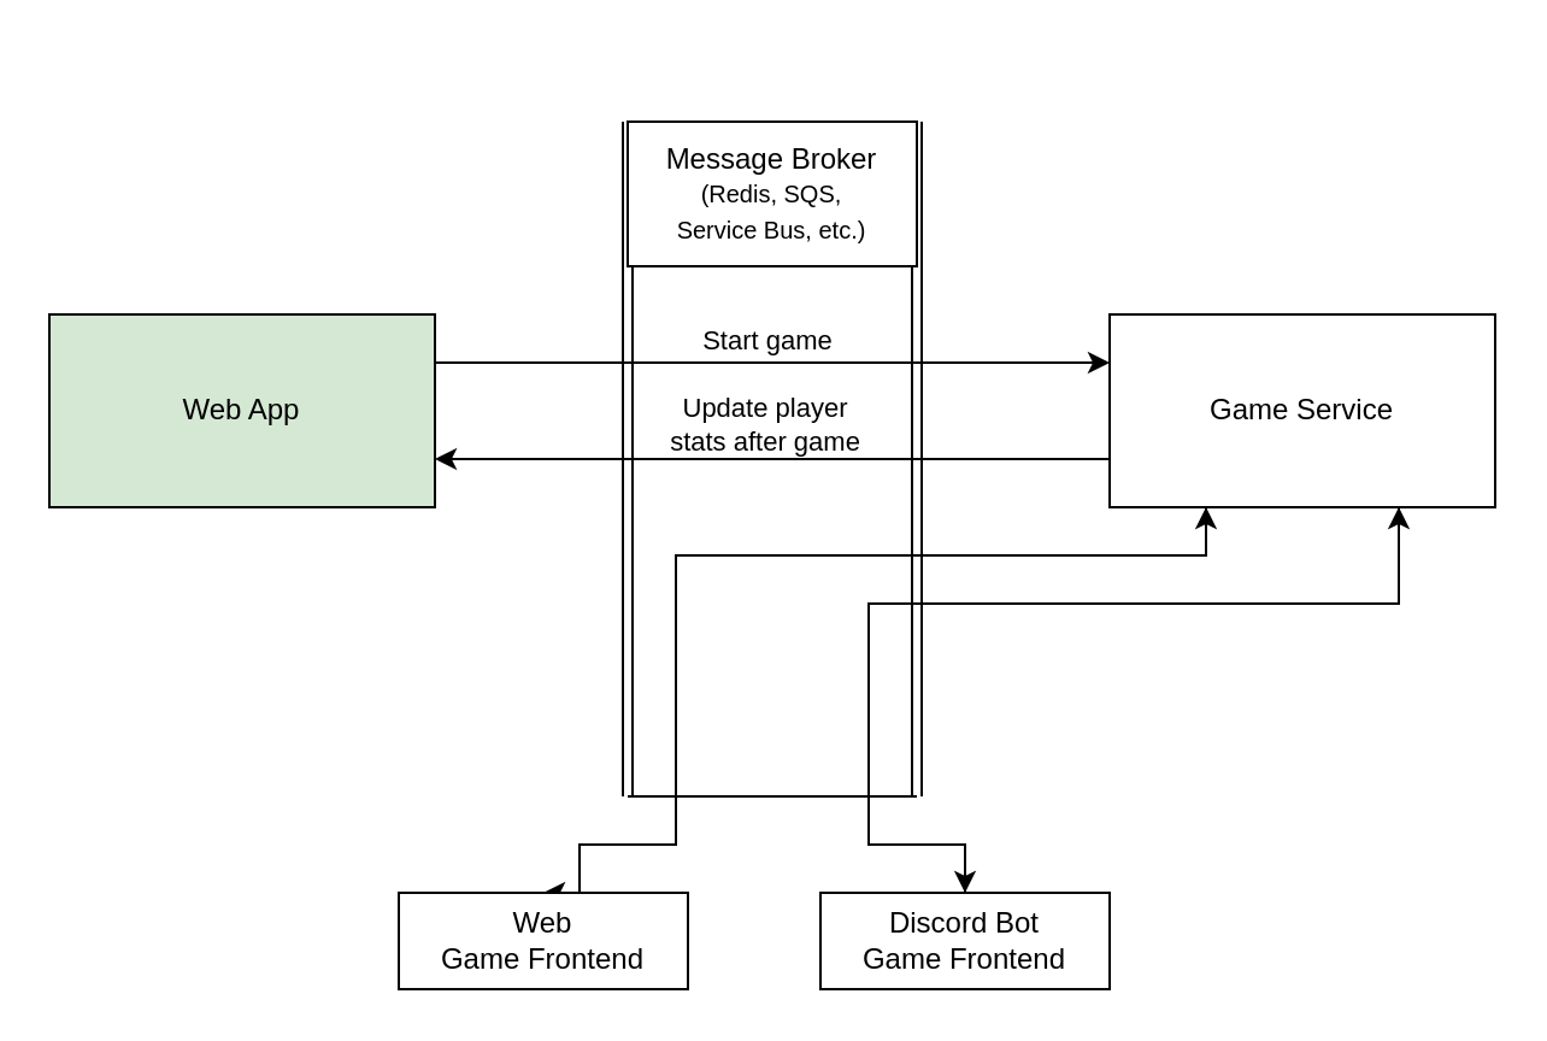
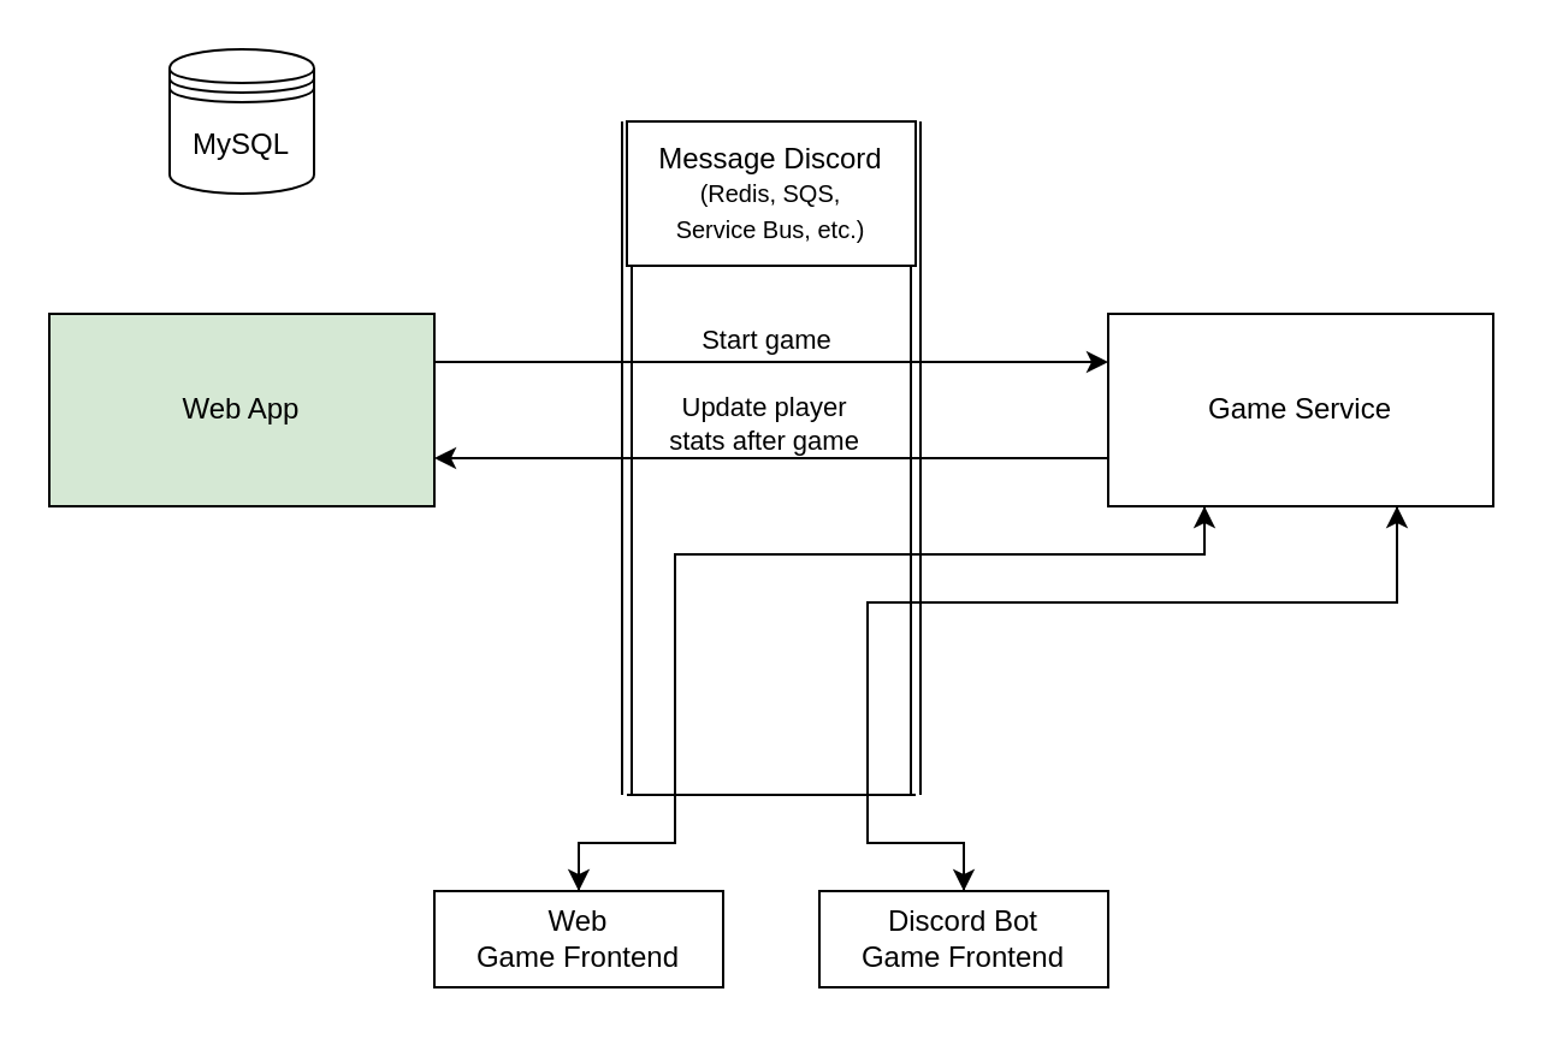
  <mxCell id="0" />
  <mxCell id="1" parent="0" />
  <mxCell id="2" style="edgeStyle=orthogonalEdgeStyle;rounded=0;orthogonalLoop=1;jettySize=auto;html=1;exitX=1;exitY=0.25;exitDx=0;exitDy=0;entryX=0;entryY=0.25;entryDx=0;entryDy=0;" parent="1" source="4" target="9" edge="1"><mxGeometry relative="1" as="geometry" /></mxCell>
  <mxCell id="3" value="Start game" style="edgeLabel;html=1;align=center;verticalAlign=middle;resizable=0;points=[];" parent="2" vertex="1" connectable="0"><mxGeometry x="-0.189" relative="1" as="geometry"><mxPoint x="23" y="-10" as="offset" /></mxGeometry></mxCell>
  <mxCell id="4" value="Web App" style="rounded=0;whiteSpace=wrap;html=1;fillColor=#d5e8d4;" parent="1" vertex="1"><mxGeometry x="20" y="130" width="160" height="80" as="geometry" /></mxCell>
  <mxCell id="5" style="edgeStyle=orthogonalEdgeStyle;rounded=0;orthogonalLoop=1;jettySize=auto;html=1;exitX=0;exitY=0.75;exitDx=0;exitDy=0;entryX=1;entryY=0.75;entryDx=0;entryDy=0;" parent="1" source="9" target="4" edge="1"><mxGeometry relative="1" as="geometry" /></mxCell>
  <mxCell id="6" value="Update player&lt;br&gt;stats after game" style="edgeLabel;html=1;align=center;verticalAlign=middle;resizable=0;points=[];" parent="5" vertex="1" connectable="0"><mxGeometry x="0.133" y="-3" relative="1" as="geometry"><mxPoint x="15" y="-12" as="offset" /></mxGeometry></mxCell>
  <mxCell id="7" style="edgeStyle=orthogonalEdgeStyle;rounded=0;orthogonalLoop=1;jettySize=auto;html=1;exitX=0.25;exitY=1;exitDx=0;exitDy=0;entryX=0.5;entryY=0;entryDx=0;entryDy=0;" edge="1" parent="1" source="9" target="16"><mxGeometry relative="1" as="geometry"><Array as="points"><mxPoint x="500" y="230" /><mxPoint x="280" y="230" /><mxPoint x="280" y="350" /><mxPoint x="240" y="350" /></Array></mxGeometry></mxCell>
  <mxCell id="8" style="edgeStyle=orthogonalEdgeStyle;rounded=0;orthogonalLoop=1;jettySize=auto;html=1;exitX=0.75;exitY=1;exitDx=0;exitDy=0;entryX=0.5;entryY=0;entryDx=0;entryDy=0;" edge="1" parent="1" source="9" target="18"><mxGeometry relative="1" as="geometry"><Array as="points"><mxPoint x="580" y="250" /><mxPoint x="360" y="250" /><mxPoint x="360" y="350" /><mxPoint x="400" y="350" /></Array></mxGeometry></mxCell>
  <mxCell id="9" value="Game Service" style="rounded=0;whiteSpace=wrap;html=1;" parent="1" vertex="1"><mxGeometry x="460" y="130" width="160" height="80" as="geometry" /></mxCell>
+ <mxCell id="10" value="MySQL" style="shape=datastore;whiteSpace=wrap;html=1;" parent="1" vertex="1"><mxGeometry x="70" y="20" width="60" height="60" as="geometry" /></mxCell>
  <mxCell id="11" value="" style="shape=link;html=1;rounded=0;" parent="1" edge="1"><mxGeometry width="100" relative="1" as="geometry"><mxPoint x="260" y="330" as="sourcePoint" /><mxPoint x="260" y="50" as="targetPoint" /></mxGeometry></mxCell>
  <mxCell id="12" value="" style="shape=link;html=1;rounded=0;" parent="1" edge="1"><mxGeometry width="100" relative="1" as="geometry"><mxPoint x="380" y="330" as="sourcePoint" /><mxPoint x="380" y="50" as="targetPoint" /></mxGeometry></mxCell>
- <mxCell id="13" value="Message Broker&lt;br&gt;&lt;font style=&quot;font-size: 10px;&quot;&gt;(Redis, SQS,&lt;br&gt;Service Bus, etc.)&lt;/font&gt;" style="rounded=0;whiteSpace=wrap;html=1;" parent="1" vertex="1"><mxGeometry x="260" y="50" width="120" height="60" as="geometry" /></mxCell>
+ <mxCell id="13" value="Message Discord&lt;br&gt;&lt;font style=&quot;font-size: 10px;&quot;&gt;(Redis, SQS,&lt;br&gt;Service Bus, etc.)&lt;/font&gt;" style="rounded=0;whiteSpace=wrap;html=1;" parent="1" vertex="1"><mxGeometry x="260" y="50" width="120" height="60" as="geometry" /></mxCell>
  <mxCell id="14" value="" style="endArrow=none;html=1;rounded=0;" parent="1" edge="1"><mxGeometry width="50" height="50" relative="1" as="geometry"><mxPoint x="260" y="330" as="sourcePoint" /><mxPoint x="380" y="330" as="targetPoint" /></mxGeometry></mxCell>
  <mxCell id="15" style="edgeStyle=orthogonalEdgeStyle;rounded=0;orthogonalLoop=1;jettySize=auto;html=1;exitX=0.5;exitY=0;exitDx=0;exitDy=0;entryX=0.25;entryY=1;entryDx=0;entryDy=0;" edge="1" parent="1" source="16" target="9"><mxGeometry relative="1" as="geometry"><Array as="points"><mxPoint x="240" y="350" /><mxPoint x="280" y="350" /><mxPoint x="280" y="230" /><mxPoint x="500" y="230" /></Array></mxGeometry></mxCell>
- <mxCell id="16" value="Web&lt;br&gt;Game Frontend" style="rounded=0;whiteSpace=wrap;html=1;" parent="1" vertex="1"><mxGeometry x="165" y="370" width="120" height="40" as="geometry" /></mxCell>
+ <mxCell id="16" value="Web&lt;br&gt;Game Frontend" style="rounded=0;whiteSpace=wrap;html=1;" parent="1" vertex="1"><mxGeometry x="180" y="370" width="120" height="40" as="geometry" /></mxCell>
  <mxCell id="17" style="edgeStyle=orthogonalEdgeStyle;rounded=0;orthogonalLoop=1;jettySize=auto;html=1;exitX=0.5;exitY=0;exitDx=0;exitDy=0;entryX=0.75;entryY=1;entryDx=0;entryDy=0;" edge="1" parent="1" source="18" target="9"><mxGeometry relative="1" as="geometry"><Array as="points"><mxPoint x="400" y="350" /><mxPoint x="360" y="350" /><mxPoint x="360" y="250" /><mxPoint x="580" y="250" /></Array></mxGeometry></mxCell>
  <mxCell id="18" value="Discord Bot&lt;br&gt;Game Frontend" style="rounded=0;whiteSpace=wrap;html=1;" parent="1" vertex="1"><mxGeometry x="340" y="370" width="120" height="40" as="geometry" /></mxCell>
